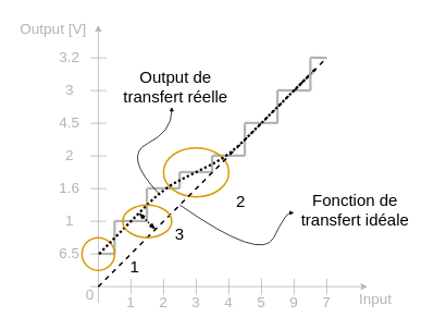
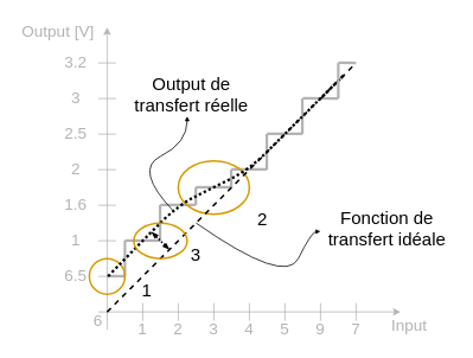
  <mxCell id="0" />
  <mxCell id="1" parent="0" />
  <mxCell id="2" value="" style="endArrow=classic;html=1;rounded=0;strokeColor=#B3B3B3;fontColor=#B3B3B3;" parent="1" edge="1"><mxGeometry width="50" height="50" relative="1" as="geometry"><mxPoint x="120" y="370" as="sourcePoint" /><mxPoint x="120" y="30" as="targetPoint" /></mxGeometry></mxCell>
  <mxCell id="3" value="" style="endArrow=classic;html=1;rounded=0;strokeColor=#B3B3B3;fontColor=#B3B3B3;" parent="1" edge="1"><mxGeometry width="50" height="50" relative="1" as="geometry"><mxPoint x="110" y="350" as="sourcePoint" /><mxPoint x="450" y="350" as="targetPoint" /></mxGeometry></mxCell>
  <mxCell id="4" value="" style="endArrow=none;html=1;rounded=0;strokeColor=#B3B3B3;fontColor=#B3B3B3;" parent="1" edge="1"><mxGeometry width="50" height="50" relative="1" as="geometry"><mxPoint x="110" y="150" as="sourcePoint" /><mxPoint x="130" y="150" as="targetPoint" /></mxGeometry></mxCell>
  <mxCell id="5" value="" style="endArrow=none;html=1;rounded=0;strokeColor=#B3B3B3;fontColor=#B3B3B3;" parent="1" edge="1"><mxGeometry width="50" height="50" relative="1" as="geometry"><mxPoint x="110" y="190" as="sourcePoint" /><mxPoint x="130" y="190" as="targetPoint" /></mxGeometry></mxCell>
  <mxCell id="6" value="" style="endArrow=none;html=1;rounded=0;strokeColor=#B3B3B3;fontColor=#B3B3B3;" parent="1" edge="1"><mxGeometry width="50" height="50" relative="1" as="geometry"><mxPoint x="110" y="230" as="sourcePoint" /><mxPoint x="130" y="230" as="targetPoint" /></mxGeometry></mxCell>
  <mxCell id="7" value="" style="endArrow=none;html=1;rounded=0;strokeColor=#B3B3B3;fontColor=#B3B3B3;" parent="1" edge="1"><mxGeometry width="50" height="50" relative="1" as="geometry"><mxPoint x="110" y="270" as="sourcePoint" /><mxPoint x="130" y="270" as="targetPoint" /></mxGeometry></mxCell>
  <mxCell id="8" value="" style="endArrow=none;html=1;rounded=0;strokeColor=#B3B3B3;fontColor=#B3B3B3;" parent="1" edge="1"><mxGeometry width="50" height="50" relative="1" as="geometry"><mxPoint x="110" y="310" as="sourcePoint" /><mxPoint x="130" y="310" as="targetPoint" /></mxGeometry></mxCell>
  <mxCell id="9" value="" style="endArrow=none;html=1;rounded=0;strokeWidth=3;strokeColor=#B3B3B3;fontColor=#B3B3B3;" parent="1" edge="1"><mxGeometry width="50" height="50" relative="1" as="geometry"><mxPoint x="120" y="309.79" as="sourcePoint" /><mxPoint x="140" y="309.79" as="targetPoint" /></mxGeometry></mxCell>
  <mxCell id="10" value="" style="endArrow=none;html=1;rounded=0;strokeWidth=3;strokeColor=#B3B3B3;fontColor=#B3B3B3;" parent="1" edge="1"><mxGeometry width="50" height="50" relative="1" as="geometry"><mxPoint x="140" y="269.79" as="sourcePoint" /><mxPoint x="180" y="269.79" as="targetPoint" /></mxGeometry></mxCell>
  <mxCell id="11" value="" style="endArrow=none;html=1;rounded=0;strokeWidth=1;strokeColor=#B3B3B3;fontColor=#B3B3B3;" parent="1" edge="1"><mxGeometry width="50" height="50" relative="1" as="geometry"><mxPoint x="160" y="360" as="sourcePoint" /><mxPoint x="160" y="340" as="targetPoint" /></mxGeometry></mxCell>
  <mxCell id="12" value="" style="endArrow=none;html=1;rounded=0;strokeWidth=1;strokeColor=#B3B3B3;fontColor=#B3B3B3;" parent="1" edge="1"><mxGeometry width="50" height="50" relative="1" as="geometry"><mxPoint x="200" y="360" as="sourcePoint" /><mxPoint x="200" y="340" as="targetPoint" /></mxGeometry></mxCell>
  <mxCell id="13" value="" style="endArrow=none;html=1;rounded=0;strokeWidth=1;strokeColor=#B3B3B3;fontColor=#B3B3B3;" parent="1" edge="1"><mxGeometry width="50" height="50" relative="1" as="geometry"><mxPoint x="240" y="360" as="sourcePoint" /><mxPoint x="240" y="340" as="targetPoint" /></mxGeometry></mxCell>
  <mxCell id="14" value="" style="endArrow=none;html=1;rounded=0;strokeWidth=1;strokeColor=#B3B3B3;fontColor=#B3B3B3;" parent="1" edge="1"><mxGeometry width="50" height="50" relative="1" as="geometry"><mxPoint x="280" y="360" as="sourcePoint" /><mxPoint x="280" y="340" as="targetPoint" /></mxGeometry></mxCell>
  <mxCell id="15" value="" style="endArrow=none;html=1;rounded=0;strokeWidth=1;strokeColor=#B3B3B3;fontColor=#B3B3B3;" parent="1" edge="1"><mxGeometry width="50" height="50" relative="1" as="geometry"><mxPoint x="320" y="360" as="sourcePoint" /><mxPoint x="320" y="340" as="targetPoint" /></mxGeometry></mxCell>
  <mxCell id="16" value="" style="endArrow=none;html=1;rounded=0;strokeWidth=1;strokeColor=#B3B3B3;fontColor=#B3B3B3;" parent="1" edge="1"><mxGeometry width="50" height="50" relative="1" as="geometry"><mxPoint x="360" y="360" as="sourcePoint" /><mxPoint x="360" y="340" as="targetPoint" /></mxGeometry></mxCell>
  <mxCell id="17" value="" style="endArrow=none;html=1;rounded=0;strokeWidth=1;strokeColor=#B3B3B3;fontColor=#B3B3B3;" parent="1" edge="1"><mxGeometry width="50" height="50" relative="1" as="geometry"><mxPoint x="400" y="360" as="sourcePoint" /><mxPoint x="400" y="340" as="targetPoint" /></mxGeometry></mxCell>
- <mxCell id="18" value="0" style="text;html=1;strokeColor=none;fillColor=none;align=center;verticalAlign=middle;whiteSpace=wrap;rounded=0;fontSize=18;fontColor=#B3B3B3;" parent="1" vertex="1"><mxGeometry x="100" y="350" width="20" height="20" as="geometry" /></mxCell>
+ <mxCell id="18" value="6" style="text;html=1;strokeColor=none;fillColor=none;align=center;verticalAlign=middle;whiteSpace=wrap;rounded=0;fontSize=18;fontColor=#B3B3B3;" parent="1" vertex="1"><mxGeometry x="100" y="350" width="20" height="20" as="geometry" /></mxCell>
  <mxCell id="19" value="1" style="text;html=1;strokeColor=none;fillColor=none;align=center;verticalAlign=middle;whiteSpace=wrap;rounded=0;fontSize=18;fontColor=#B3B3B3;" parent="1" vertex="1"><mxGeometry x="150" y="360" width="20" height="20" as="geometry" /></mxCell>
  <mxCell id="20" value="2" style="text;html=1;strokeColor=none;fillColor=none;align=center;verticalAlign=middle;whiteSpace=wrap;rounded=0;fontSize=18;fontColor=#B3B3B3;" parent="1" vertex="1"><mxGeometry x="190" y="360" width="20" height="20" as="geometry" /></mxCell>
  <mxCell id="21" value="3" style="text;html=1;strokeColor=none;fillColor=none;align=center;verticalAlign=middle;whiteSpace=wrap;rounded=0;fontSize=18;fontColor=#B3B3B3;" parent="1" vertex="1"><mxGeometry x="230" y="360" width="20" height="20" as="geometry" /></mxCell>
  <mxCell id="22" value="4" style="text;html=1;strokeColor=none;fillColor=none;align=center;verticalAlign=middle;whiteSpace=wrap;rounded=0;fontSize=18;fontColor=#B3B3B3;" parent="1" vertex="1"><mxGeometry x="270" y="360" width="20" height="20" as="geometry" /></mxCell>
  <mxCell id="23" value="5" style="text;html=1;strokeColor=none;fillColor=none;align=center;verticalAlign=middle;whiteSpace=wrap;rounded=0;fontSize=18;fontColor=#B3B3B3;" parent="1" vertex="1"><mxGeometry x="310" y="360" width="20" height="20" as="geometry" /></mxCell>
  <mxCell id="24" value="9" style="text;html=1;strokeColor=none;fillColor=none;align=center;verticalAlign=middle;whiteSpace=wrap;rounded=0;fontSize=18;fontColor=#B3B3B3;" parent="1" vertex="1"><mxGeometry x="350" y="360" width="20" height="20" as="geometry" /></mxCell>
  <mxCell id="25" value="7" style="text;html=1;strokeColor=none;fillColor=none;align=center;verticalAlign=middle;whiteSpace=wrap;rounded=0;fontSize=18;fontColor=#B3B3B3;" parent="1" vertex="1"><mxGeometry x="390" y="360" width="20" height="20" as="geometry" /></mxCell>
  <mxCell id="26" value="Input" style="text;html=1;strokeColor=none;fillColor=none;align=center;verticalAlign=middle;whiteSpace=wrap;rounded=0;fontSize=18;fontColor=#B3B3B3;" parent="1" vertex="1"><mxGeometry x="430" y="350" width="60" height="30" as="geometry" /></mxCell>
  <mxCell id="27" value="Output [V]" style="text;html=1;strokeColor=none;fillColor=none;align=center;verticalAlign=middle;whiteSpace=wrap;rounded=0;fontSize=18;fontColor=#B3B3B3;" parent="1" vertex="1"><mxGeometry x="20" y="20" width="90" height="30" as="geometry" /></mxCell>
  <mxCell id="28" value="6.5" style="text;html=1;strokeColor=none;fillColor=none;align=center;verticalAlign=middle;whiteSpace=wrap;rounded=0;fontSize=18;fontColor=#B3B3B3;" parent="1" vertex="1"><mxGeometry x="70" y="300" width="30" height="20" as="geometry" /></mxCell>
  <mxCell id="29" value="1" style="text;html=1;strokeColor=none;fillColor=none;align=center;verticalAlign=middle;whiteSpace=wrap;rounded=0;fontSize=18;fontColor=#B3B3B3;" parent="1" vertex="1"><mxGeometry x="70" y="260" width="30" height="20" as="geometry" /></mxCell>
  <mxCell id="30" value="2" style="text;html=1;strokeColor=none;fillColor=none;align=center;verticalAlign=middle;whiteSpace=wrap;rounded=0;fontSize=18;fontColor=#B3B3B3;" parent="1" vertex="1"><mxGeometry x="70" y="180" width="30" height="20" as="geometry" /></mxCell>
  <mxCell id="31" value="3" style="text;html=1;strokeColor=none;fillColor=none;align=center;verticalAlign=middle;whiteSpace=wrap;rounded=0;fontSize=18;fontColor=#B3B3B3;" parent="1" vertex="1"><mxGeometry x="70" y="100" width="30" height="20" as="geometry" /></mxCell>
  <mxCell id="32" value="1.6" style="text;html=1;strokeColor=none;fillColor=none;align=center;verticalAlign=middle;whiteSpace=wrap;rounded=0;fontSize=18;fontColor=#B3B3B3;" parent="1" vertex="1"><mxGeometry x="70" y="220" width="30" height="20" as="geometry" /></mxCell>
- <mxCell id="33" value="4.5" style="text;html=1;strokeColor=none;fillColor=none;align=center;verticalAlign=middle;whiteSpace=wrap;rounded=0;fontSize=18;fontColor=#B3B3B3;" parent="1" vertex="1"><mxGeometry x="70" y="140" width="30" height="20" as="geometry" /></mxCell>
+ <mxCell id="33" value="2.5" style="text;html=1;strokeColor=none;fillColor=none;align=center;verticalAlign=middle;whiteSpace=wrap;rounded=0;fontSize=18;fontColor=#B3B3B3;" parent="1" vertex="1"><mxGeometry x="70" y="140" width="30" height="20" as="geometry" /></mxCell>
  <mxCell id="34" value="3.2" style="text;html=1;strokeColor=none;fillColor=none;align=center;verticalAlign=middle;whiteSpace=wrap;rounded=0;fontSize=18;fontColor=#B3B3B3;" parent="1" vertex="1"><mxGeometry x="70" y="60" width="30" height="20" as="geometry" /></mxCell>
  <mxCell id="35" value="" style="endArrow=none;html=1;rounded=0;strokeColor=#B3B3B3;fontColor=#B3B3B3;" parent="1" edge="1"><mxGeometry width="50" height="50" relative="1" as="geometry"><mxPoint x="110" y="70" as="sourcePoint" /><mxPoint x="130" y="70" as="targetPoint" /></mxGeometry></mxCell>
  <mxCell id="36" value="" style="endArrow=none;html=1;rounded=0;strokeColor=#B3B3B3;fontColor=#B3B3B3;" parent="1" edge="1"><mxGeometry width="50" height="50" relative="1" as="geometry"><mxPoint x="110" y="110" as="sourcePoint" /><mxPoint x="130" y="110" as="targetPoint" /></mxGeometry></mxCell>
  <mxCell id="37" value="" style="endArrow=none;html=1;rounded=0;strokeWidth=3;strokeColor=#B3B3B3;fontColor=#B3B3B3;" parent="1" edge="1"><mxGeometry width="50" height="50" relative="1" as="geometry"><mxPoint x="179.75" y="229.62" as="sourcePoint" /><mxPoint x="219.75" y="229.62" as="targetPoint" /></mxGeometry></mxCell>
  <mxCell id="38" value="" style="endArrow=none;html=1;rounded=0;strokeWidth=3;strokeColor=#B3B3B3;fontColor=#B3B3B3;" parent="1" edge="1"><mxGeometry width="50" height="50" relative="1" as="geometry"><mxPoint x="219.75" y="209.79" as="sourcePoint" /><mxPoint x="259.75" y="209.79" as="targetPoint" /></mxGeometry></mxCell>
  <mxCell id="39" value="" style="endArrow=none;html=1;rounded=0;strokeWidth=3;strokeColor=#B3B3B3;fontColor=#B3B3B3;" parent="1" edge="1"><mxGeometry width="50" height="50" relative="1" as="geometry"><mxPoint x="259.75" y="189.62" as="sourcePoint" /><mxPoint x="299.75" y="189.62" as="targetPoint" /></mxGeometry></mxCell>
  <mxCell id="40" value="" style="endArrow=none;html=1;rounded=0;strokeWidth=3;strokeColor=#B3B3B3;fontColor=#B3B3B3;" parent="1" edge="1"><mxGeometry width="50" height="50" relative="1" as="geometry"><mxPoint x="299.75" y="149.62" as="sourcePoint" /><mxPoint x="339.75" y="149.62" as="targetPoint" /></mxGeometry></mxCell>
  <mxCell id="41" value="" style="endArrow=none;html=1;rounded=0;strokeWidth=3;fontSize=18;strokeColor=#B3B3B3;fontColor=#B3B3B3;" parent="1" edge="1"><mxGeometry width="50" height="50" relative="1" as="geometry"><mxPoint x="140" y="309.79" as="sourcePoint" /><mxPoint x="140" y="269.79" as="targetPoint" /></mxGeometry></mxCell>
  <mxCell id="42" value="" style="endArrow=none;html=1;rounded=0;strokeWidth=3;fontSize=18;strokeColor=#B3B3B3;fontColor=#B3B3B3;" parent="1" edge="1"><mxGeometry width="50" height="50" relative="1" as="geometry"><mxPoint x="179.58" y="269.79" as="sourcePoint" /><mxPoint x="179.58" y="229.79" as="targetPoint" /></mxGeometry></mxCell>
  <mxCell id="43" value="" style="endArrow=none;html=1;rounded=0;strokeWidth=3;fontSize=18;strokeColor=#B3B3B3;fontColor=#B3B3B3;" parent="1" edge="1"><mxGeometry width="50" height="50" relative="1" as="geometry"><mxPoint x="299.58" y="189.79" as="sourcePoint" /><mxPoint x="299.58" y="149.79" as="targetPoint" /></mxGeometry></mxCell>
  <mxCell id="44" value="" style="endArrow=none;html=1;rounded=0;strokeWidth=3;fontSize=18;strokeColor=#B3B3B3;fontColor=#B3B3B3;" parent="1" edge="1"><mxGeometry width="50" height="50" relative="1" as="geometry"><mxPoint x="339.58" y="149.79" as="sourcePoint" /><mxPoint x="339.58" y="109.79" as="targetPoint" /></mxGeometry></mxCell>
  <mxCell id="45" value="" style="endArrow=none;html=1;rounded=0;strokeWidth=3;fontSize=18;strokeColor=#B3B3B3;fontColor=#B3B3B3;" parent="1" edge="1"><mxGeometry width="50" height="50" relative="1" as="geometry"><mxPoint x="219.75" y="229.79" as="sourcePoint" /><mxPoint x="219.75" y="209.79" as="targetPoint" /></mxGeometry></mxCell>
  <mxCell id="46" value="" style="endArrow=none;html=1;rounded=0;strokeWidth=3;fontSize=18;strokeColor=#B3B3B3;fontColor=#B3B3B3;" parent="1" edge="1"><mxGeometry width="50" height="50" relative="1" as="geometry"><mxPoint x="259.58" y="209.79" as="sourcePoint" /><mxPoint x="259.58" y="189.79" as="targetPoint" /></mxGeometry></mxCell>
  <mxCell id="47" value="" style="ellipse;whiteSpace=wrap;html=1;fillColor=none;strokeWidth=2;strokeColor=#d79b00;" vertex="1" parent="1"><mxGeometry x="100" y="290" width="40" height="40" as="geometry" /></mxCell>
  <mxCell id="48" value="" style="ellipse;whiteSpace=wrap;html=1;fillColor=none;strokeWidth=2;strokeColor=#d79b00;" vertex="1" parent="1"><mxGeometry x="200" y="180" width="80" height="60" as="geometry" /></mxCell>
  <mxCell id="49" value="1" style="text;html=1;strokeColor=none;fillColor=none;align=center;verticalAlign=middle;whiteSpace=wrap;rounded=0;strokeWidth=2;fontSize=20;" vertex="1" parent="1"><mxGeometry x="150" y="310" width="30" height="30" as="geometry" /></mxCell>
  <mxCell id="50" value="2&lt;span style=&quot;color: rgba(0, 0, 0, 0); font-family: monospace; font-size: 0px; text-align: start;&quot;&gt;%3CmxGraphModel%3E%3Croot%3E%3CmxCell%20id%3D%220%22%2F%3E%3CmxCell%20id%3D%221%22%20parent%3D%220%22%2F%3E%3CmxCell%20id%3D%222%22%20value%3D%221%22%20style%3D%22text%3Bhtml%3D1%3BstrokeColor%3Dnone%3BfillColor%3Dnone%3Balign%3Dcenter%3BverticalAlign%3Dmiddle%3BwhiteSpace%3Dwrap%3Brounded%3D0%3BstrokeWidth%3D2%3BfontSize%3D20%3B%22%20vertex%3D%221%22%20parent%3D%221%22%3E%3CmxGeometry%20x%3D%22200%22%20y%3D%22440%22%20width%3D%2260%22%20height%3D%2230%22%20as%3D%22geometry%22%2F%3E%3C%2FmxCell%3E%3C%2Froot%3E%3C%2FmxGraphModel%3E&lt;/span&gt;" style="text;html=1;strokeColor=none;fillColor=none;align=center;verticalAlign=middle;whiteSpace=wrap;rounded=0;strokeWidth=2;fontSize=20;" vertex="1" parent="1"><mxGeometry x="265" y="229.79" width="60" height="30" as="geometry" /></mxCell>
  <mxCell id="51" value="" style="endArrow=none;html=1;rounded=0;strokeWidth=3;strokeColor=#B3B3B3;fontColor=#B3B3B3;" edge="1" parent="1"><mxGeometry width="50" height="50" relative="1" as="geometry"><mxPoint x="340" y="109.62" as="sourcePoint" /><mxPoint x="380" y="110" as="targetPoint" /></mxGeometry></mxCell>
  <mxCell id="52" value="" style="endArrow=none;dashed=1;html=1;strokeWidth=2;rounded=0;strokeColor=#000000;fontSize=20;fontColor=#B3B3B3;exitX=1;exitY=0;exitDx=0;exitDy=0;" edge="1" parent="1" source="18"><mxGeometry width="50" height="50" relative="1" as="geometry"><mxPoint x="210" y="350" as="sourcePoint" /><mxPoint x="400" y="70" as="targetPoint" /></mxGeometry></mxCell>
  <mxCell id="53" value="" style="curved=1;endArrow=none;html=1;rounded=0;dashed=1;strokeColor=#000000;strokeWidth=3;fontSize=20;fontColor=#B3B3B3;dashPattern=1 1;endFill=0;" edge="1" parent="1"><mxGeometry width="50" height="50" relative="1" as="geometry"><mxPoint x="121" y="310" as="sourcePoint" /><mxPoint x="360" y="110" as="targetPoint" /><Array as="points"><mxPoint x="160" y="269.79" /><mxPoint x="200" y="229.79" /><mxPoint x="240" y="209.79" /><mxPoint x="280" y="189.79" /><mxPoint x="320" y="149.79" /><mxPoint x="360" y="109.79" /><mxPoint x="400" y="70" /></Array></mxGeometry></mxCell>
  <mxCell id="54" value="" style="endArrow=none;html=1;rounded=0;strokeWidth=3;fontSize=18;strokeColor=#B3B3B3;fontColor=#B3B3B3;" edge="1" parent="1"><mxGeometry width="50" height="50" relative="1" as="geometry"><mxPoint x="380" y="110" as="sourcePoint" /><mxPoint x="380" y="70" as="targetPoint" /></mxGeometry></mxCell>
  <mxCell id="55" value="" style="endArrow=none;html=1;rounded=0;strokeWidth=3;strokeColor=#B3B3B3;fontColor=#B3B3B3;" edge="1" parent="1"><mxGeometry width="50" height="50" relative="1" as="geometry"><mxPoint x="380" y="69.75" as="sourcePoint" /><mxPoint x="400" y="70" as="targetPoint" /></mxGeometry></mxCell>
  <mxCell id="56" value="" style="endArrow=blockThin;startArrow=blockThin;html=1;rounded=0;dashed=1;dashPattern=1 1;strokeColor=#000000;strokeWidth=2;fontSize=20;fontColor=#B3B3B3;endSize=3;startSize=3;endFill=1;startFill=1;" edge="1" parent="1"><mxGeometry width="50" height="50" relative="1" as="geometry"><mxPoint x="170" y="260" as="sourcePoint" /><mxPoint x="190" y="280" as="targetPoint" /></mxGeometry></mxCell>
  <mxCell id="57" value="" style="ellipse;whiteSpace=wrap;html=1;fillColor=none;strokeWidth=2;strokeColor=#d79b00;" vertex="1" parent="1"><mxGeometry x="150" y="250" width="60" height="40" as="geometry" /></mxCell>
  <mxCell id="58" value="3" style="text;html=1;strokeColor=none;fillColor=none;align=center;verticalAlign=middle;whiteSpace=wrap;rounded=0;strokeWidth=2;fontSize=20;" vertex="1" parent="1"><mxGeometry x="190" y="270" width="60" height="30" as="geometry" /></mxCell>
  <mxCell id="59" value="" style="curved=1;endArrow=block;html=1;rounded=0;strokeColor=#000000;strokeWidth=1;fontSize=20;fontColor=#B3B3B3;startSize=3;endSize=3;endFill=1;" edge="1" parent="1" target="60"><mxGeometry width="50" height="50" relative="1" as="geometry"><mxPoint x="220" y="250" as="sourcePoint" /><mxPoint x="370" y="260" as="targetPoint" /><Array as="points"><mxPoint x="320" y="320" /><mxPoint x="350" y="260" /></Array></mxGeometry></mxCell>
  <mxCell id="60" value="Fonction de transfert idéale" style="text;html=1;strokeColor=none;fillColor=none;align=center;verticalAlign=middle;whiteSpace=wrap;rounded=0;strokeWidth=2;fontSize=20;fontColor=#000000;" vertex="1" parent="1"><mxGeometry x="360" y="230" width="150" height="50" as="geometry" /></mxCell>
  <mxCell id="61" value="" style="curved=1;endArrow=block;html=1;rounded=0;strokeColor=#000000;strokeWidth=1;fontSize=20;fontColor=#B3B3B3;startSize=3;endSize=3;endFill=1;" edge="1" parent="1"><mxGeometry width="50" height="50" relative="1" as="geometry"><mxPoint x="195" y="237" as="sourcePoint" /><mxPoint x="210" y="130" as="targetPoint" /><Array as="points"><mxPoint x="150" y="190" /><mxPoint x="210" y="160" /></Array></mxGeometry></mxCell>
  <mxCell id="62" value="Output de transfert réelle" style="text;html=1;strokeColor=none;fillColor=none;align=center;verticalAlign=middle;whiteSpace=wrap;rounded=0;strokeWidth=2;fontSize=20;fontColor=#000000;" vertex="1" parent="1"><mxGeometry x="140" y="80" width="150" height="50" as="geometry" /></mxCell>
